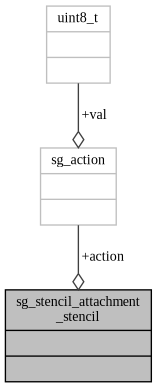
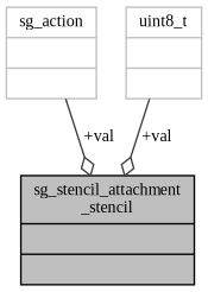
  digraph {
    fontname="Liberation Serif"
    node [color=grey75 fontname="Liberation Serif" fontsize=10 shape=record]
    edge [arrowhead=odiamond color=grey25 fontname="Liberation Serif" fontsize=10 labelfontname=Helvetica labelfontsize=10 style=solid]
    n1 [color=black fillcolor=grey75 fontcolor=black height=0.2 label="{sg_stencil_attachment\l_stencil\n||}" style=filled width=0.4]
    n2 [height=0.2 label="{sg_action\n||}" width=0.4]
    n3 [height=0.2 label="{uint8_t\n||}" width=0.4]
-   n2 -> n1 [label=" +action"]
-   n3 -> n2 [label=" +val"]
+   n2 -> n1 [label=" +val"]
+   n3 -> n1 [label=" +val"]
  }
